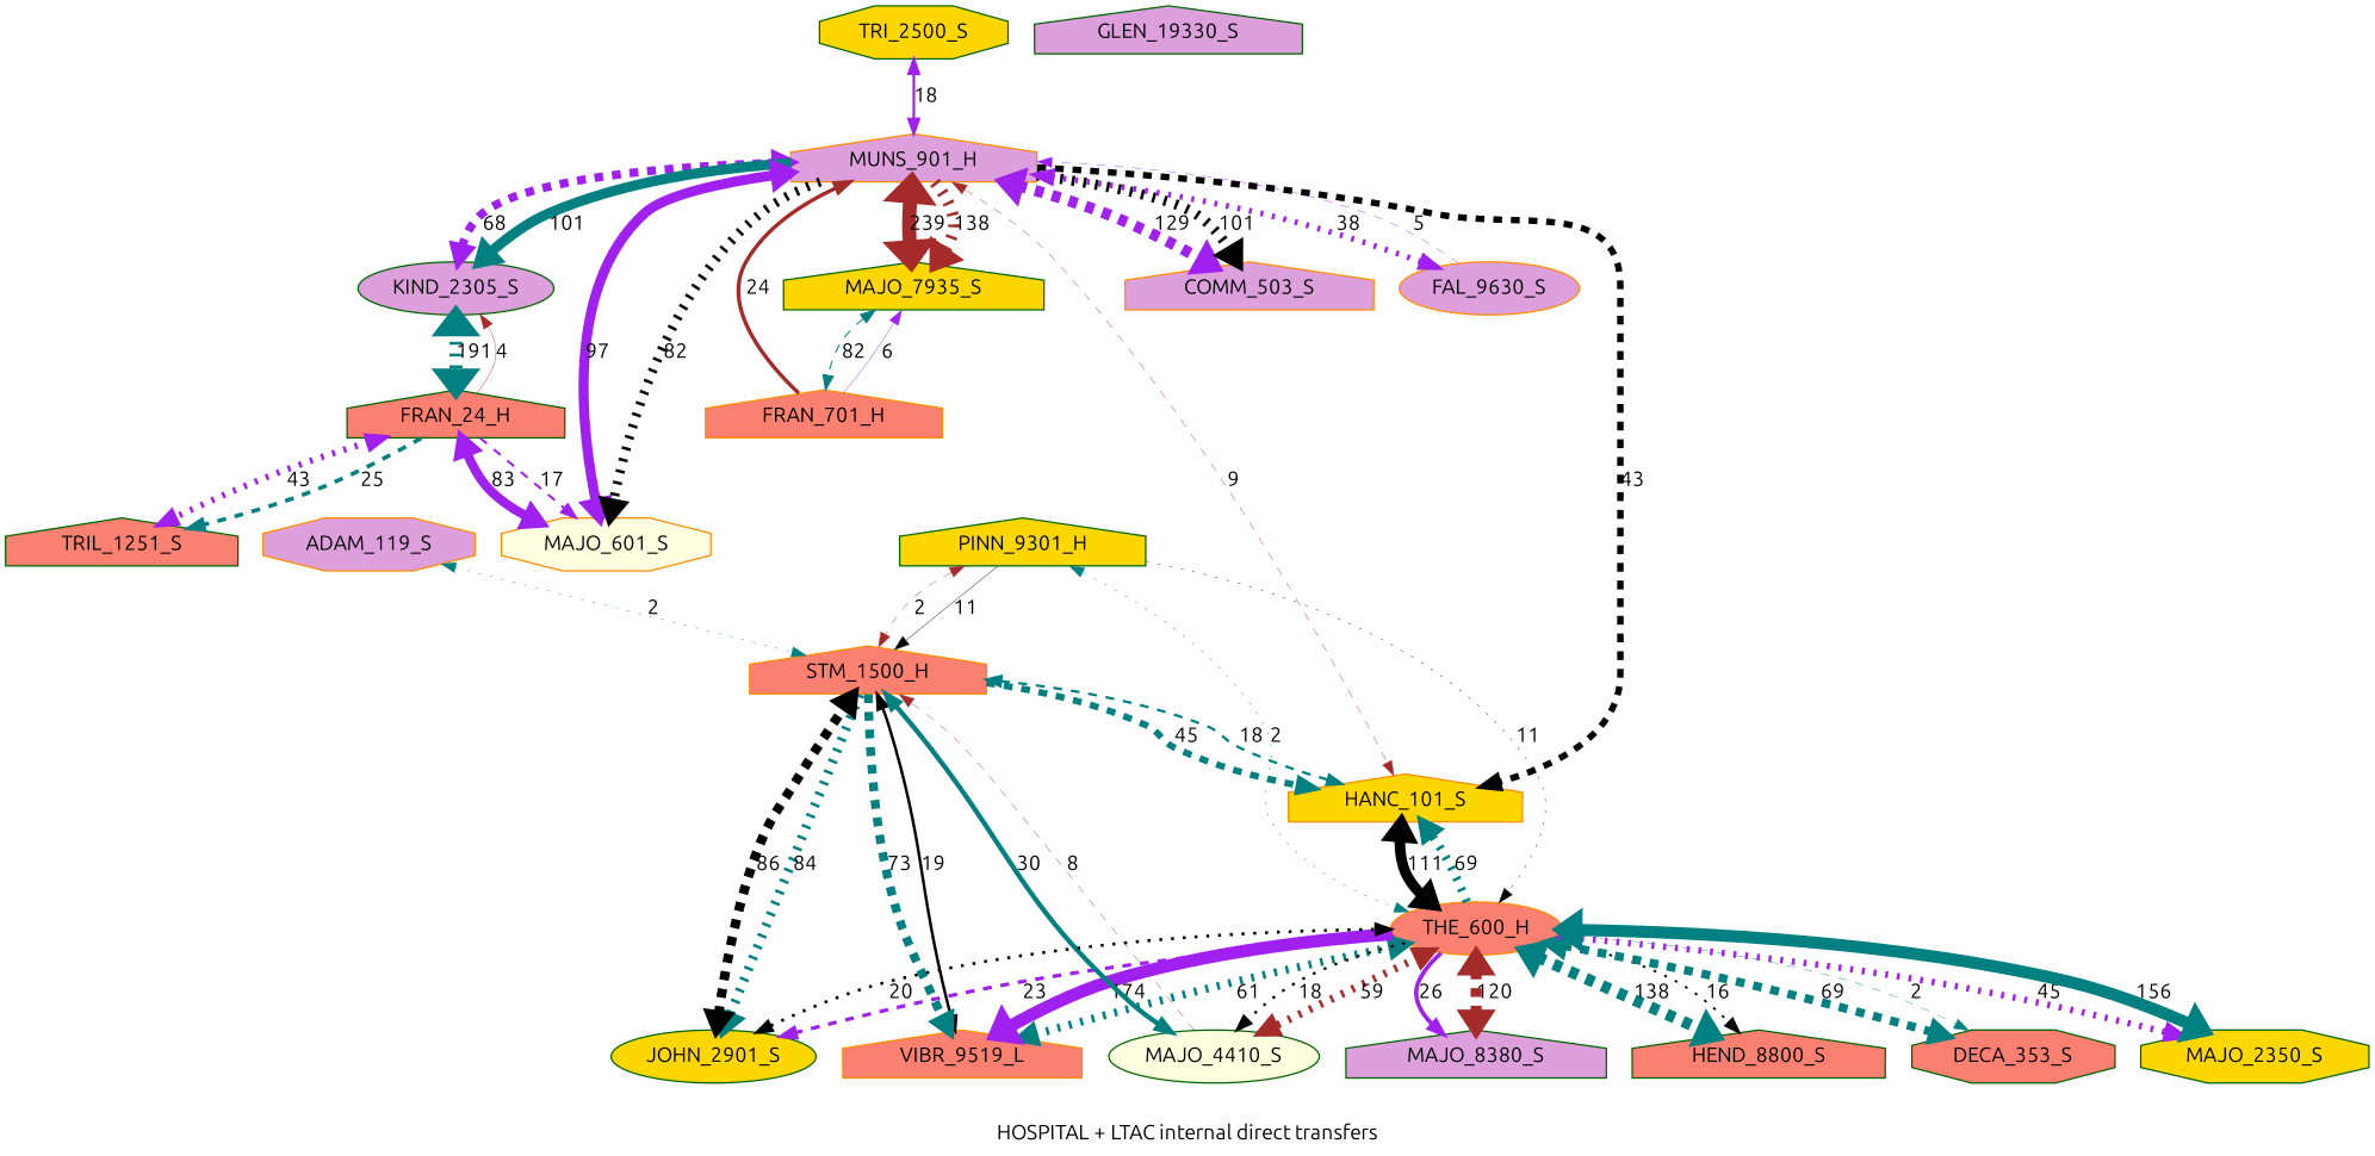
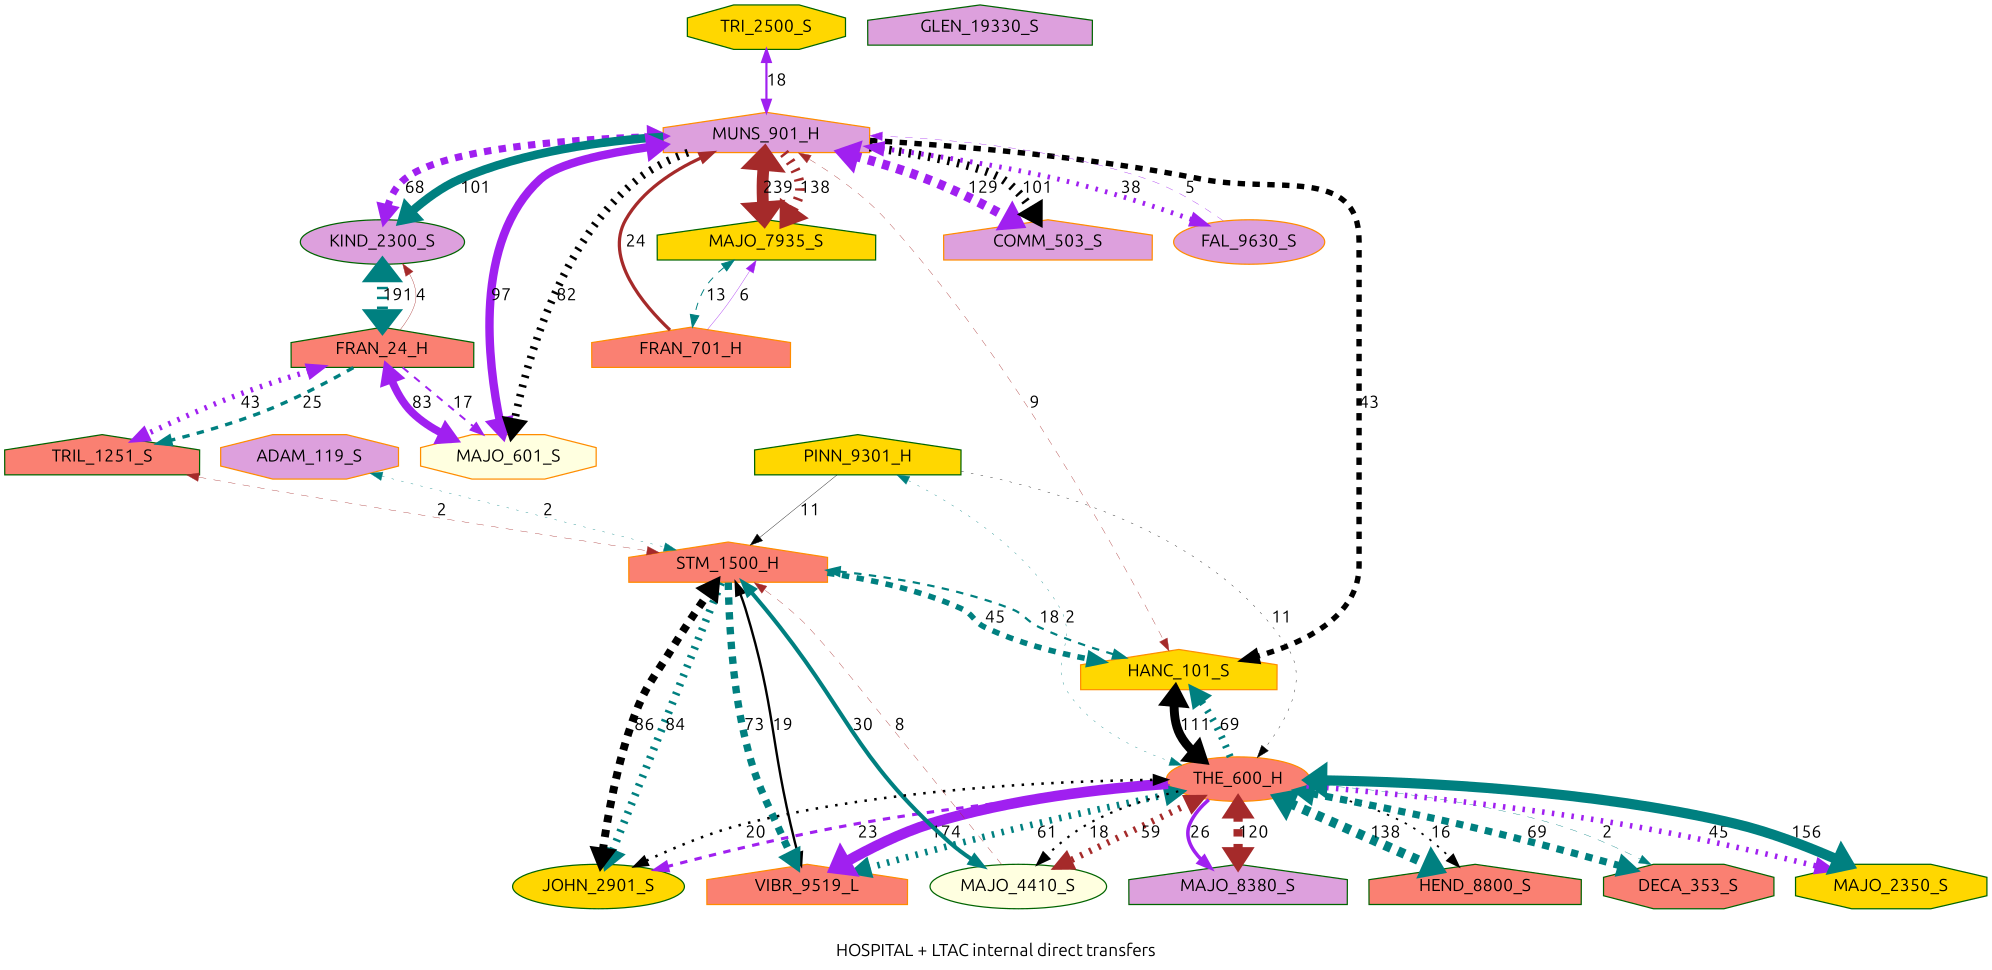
  digraph {
    fontname=Ubuntu
    label="HOSPITAL + LTAC internal direct transfers"
    node [color=darkgreen fillcolor=salmon fontname=Ubuntu shape=house style=filled]
    edge [color=teal dir=both fontname=Ubuntu penwidth=0.3 style=dashed weight=2]
    n1 [label=TRIL_1251_S]
    n2 [label=HEND_8800_S]
-   n3 [fillcolor=plum label=KIND_2305_S shape=ellipse]
+   n3 [fillcolor=plum label=KIND_2300_S shape=ellipse]
    n4 [color=darkorange fillcolor=plum label=MUNS_901_H]
    n5 [label=FRAN_24_H]
    n6 [color=darkorange fillcolor=lightyellow label=MAJO_601_S shape=octagon]
    n7 [fillcolor=gold label=MAJO_7935_S]
    n8 [color=darkorange fillcolor=gold label=HANC_101_S]
    n9 [color=darkorange fillcolor=plum label=COMM_503_S]
    n10 [color=darkorange fillcolor=plum label=FAL_9630_S shape=ellipse]
    n11 [label=DECA_353_S shape=octagon]
    n12 [color=darkorange label=FRAN_701_H]
    n13 [color=darkorange label=THE_600_H shape=ellipse]
    n14 [color=darkorange label=STM_1500_H]
    n15 [fillcolor=gold label=MAJO_2350_S shape=octagon]
    n16 [fillcolor=gold label=JOHN_2901_S shape=ellipse]
    n17 [color=darkorange label=VIBR_9519_L]
    n18 [fillcolor=lightyellow label=MAJO_4410_S shape=ellipse]
    n19 [fillcolor=plum label=MAJO_8380_S]
    n20 [fillcolor=gold label=TRI_2500_S shape=octagon]
    n21 [fillcolor=gold label=PINN_9301_H]
    n22 [fillcolor=plum label=GLEN_19330_S]
    n23 [color=darkorange fillcolor=plum label=ADAM_119_S shape=octagon]
    n3 -> n4 [color=purple label=68 penwidth=5.75076783655 weight=68]
    n3 -> n5 [label=191 penwidth=8.84906500516 style=dotted weight=191]
    n4 -> n3 [label=101 penwidth=6.93760627154 style=solid weight=102 dir=""]
    n4 -> n6 [color=purple label=97 penwidth=6.81637765653 style=solid weight=98]
    n4 -> n6 [color=black label=82 penwidth=6.31240246281 style=dotted weight=83 dir=""]
    n4 -> n7 [color=brown label=138 penwidth=7.87400577649 style=dotted weight=138 dir=""]
    n4 -> n8 [color=brown label=9 weight=9]
    n4 -> n8 [color=black label=43 penwidth=4.3758450681 weight=43 dir=""]
    n4 -> n9 [color=purple label=129 penwidth=7.6716819341 weight=129]
    n4 -> n9 [color=black label=101 penwidth=6.93760627154 style=dotted weight=102 dir=""]
    n4 -> n10 [color=purple label=38 penwidth=4.0050032002 style=dotted weight=38]
    n5 -> n1 [color=purple label=43 penwidth=4.3758450681 style=dotted weight=43]
    n5 -> n1 [label=25 penwidth=2.74887219562 weight=25 dir=""]
    n5 -> n3 [color=brown label=4 style=solid weight=4 dir=""]
    n5 -> n6 [color=purple label=83 penwidth=6.34876654441 style=solid weight=83]
    n5 -> n6 [color=purple label=17 penwidth=1.59188475319 weight=17 dir=""]
    n7 -> n4 [color=brown label=239 penwidth=9.52163537681 style=solid weight=240]
-   n7 -> n12 [label=82 penwidth=0.787092793402 weight=13]
+   n7 -> n12 [label=13 penwidth=0.787092793402 weight=13]
    n8 -> n13 [color=black label=111 penwidth=7.22083532495 style=solid weight=112]
    n8 -> n14 [label=18 penwidth=1.76335999471 weight=18]
    n10 -> n4 [color=purple label=5 weight=5 dir=""]
    n12 -> n4 [color=brown label=24 penwidth=2.62640621206 style=solid weight=25 dir=""]
    n12 -> n7 [color=purple label=6 style=solid weight=7 dir=""]
    n13 -> n2 [label=138 penwidth=7.87400577649 weight=138]
    n13 -> n2 [color=black label=16 penwidth=1.41001088774 style=dotted weight=16 dir=""]
    n13 -> n8 [label=69 penwidth=5.79456423481 style=dotted weight=69 dir=""]
    n13 -> n11 [label=69 penwidth=5.79456423481 weight=69]
    n13 -> n11 [label=2 dir=""]
    n13 -> n15 [color=purple label=45 penwidth=4.51223219033 style=dotted weight=45 dir=""]
    n13 -> n16 [color=purple label=23 penwidth=2.49872736881 weight=24 dir=""]
    n13 -> n17 [label=61 penwidth=5.42486631354 style=dotted weight=62]
    n13 -> n17 [color=purple label=174 penwidth=8.56941061866 style=solid weight=175 dir=""]
    n13 -> n18 [color=brown label=59 penwidth=5.32485705274 style=dotted weight=59]
    n13 -> n18 [color=black label=18 penwidth=1.76335999471 style=dotted weight=18 dir=""]
    n13 -> n19 [color=purple label=26 penwidth=2.86653433508 style=solid weight=26 dir=""]
    n14 -> n8 [label=45 penwidth=4.51223219033 weight=45 dir=""]
    n14 -> n16 [label=84 penwidth=6.38469511755 style=dotted weight=84 dir=""]
    n14 -> n17 [color=black label=19 penwidth=1.92556165852 style=solid weight=19]
    n14 -> n17 [label=73 penwidth=5.96362304446 weight=73 dir=""]
    n14 -> n18 [label=30 penwidth=3.295836866 style=solid weight=30]
    n15 -> n13 [label=156 penwidth=8.24181274277 style=solid weight=156]
    n16 -> n13 [color=black label=20 penwidth=2.07944154168 style=dotted weight=20]
    n16 -> n14 [color=black label=86 penwidth=6.45528660978 weight=86]
    n18 -> n14 [color=brown label=8 weight=8 dir=""]
    n19 -> n13 [color=brown label=120 penwidth=7.45471994936 weight=120]
    n20 -> n4 [color=purple label=18 penwidth=1.76335999471 style=solid weight=18]
    n21 -> n13 [label=2 style=dotted]
    n21 -> n13 [color=black label=11 style=dotted weight=11 dir=""]
-   n21 -> n14 [color=brown label=2]
+   n1 -> n14 [color=brown label=2]
    n21 -> n14 [color=black label=11 style=solid weight=11 dir=""]
    n23 -> n14 [label=2 style=dotted]
  }
